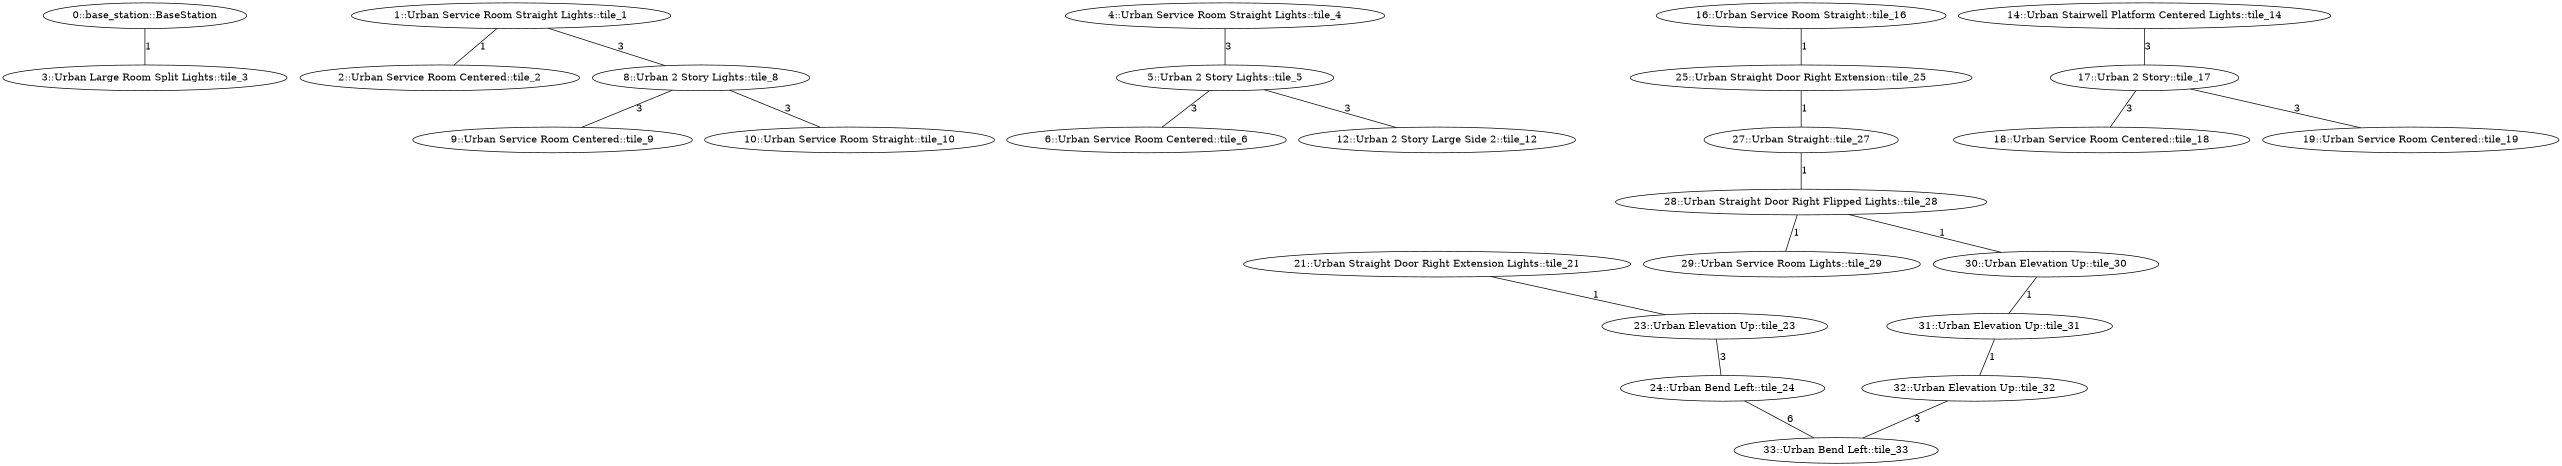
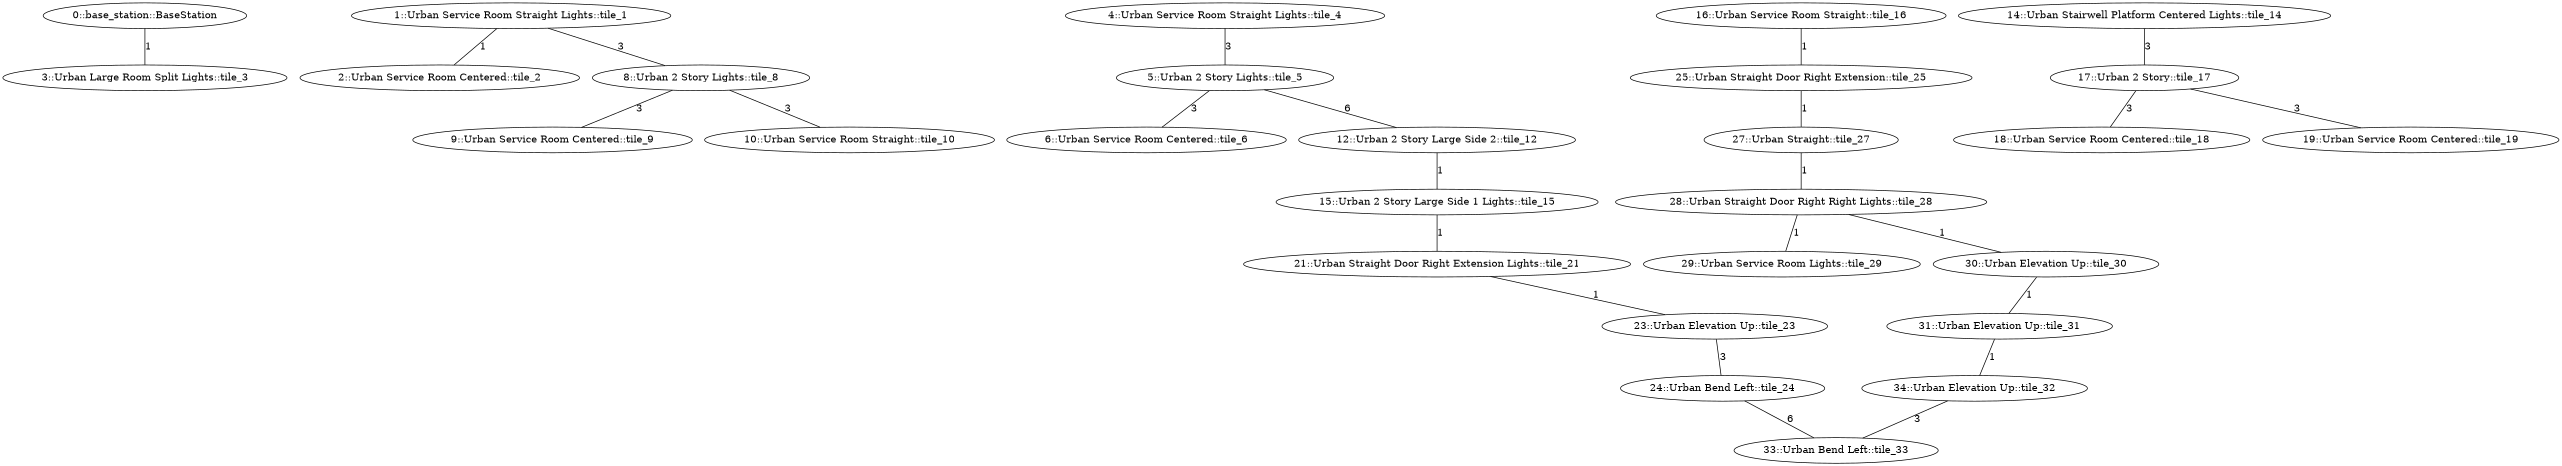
  graph {
    n1 [label="0::base_station::BaseStation"]
    n2 [label="3::Urban Large Room Split Lights::tile_3"]
    n3 [label="1::Urban Service Room Straight Lights::tile_1"]
    n4 [label="2::Urban Service Room Centered::tile_2"]
    n5 [label="8::Urban 2 Story Lights::tile_8"]
    n6 [label="9::Urban Service Room Centered::tile_9"]
    n7 [label="10::Urban Service Room Straight::tile_10"]
    n8 [label="4::Urban Service Room Straight Lights::tile_4"]
    n9 [label="5::Urban 2 Story Lights::tile_5"]
    n10 [label="6::Urban Service Room Centered::tile_6"]
    n11 [label="12::Urban 2 Story Large Side 2::tile_12"]
+   n12 [label="15::Urban 2 Story Large Side 1 Lights::tile_15"]
    n13 [label="14::Urban Stairwell Platform Centered Lights::tile_14"]
    n14 [label="17::Urban 2 Story::tile_17"]
    n15 [label="21::Urban Straight Door Right Extension Lights::tile_21"]
    n16 [label="16::Urban Service Room Straight::tile_16"]
    n17 [label="25::Urban Straight Door Right Extension::tile_25"]
    n18 [label="18::Urban Service Room Centered::tile_18"]
    n19 [label="19::Urban Service Room Centered::tile_19"]
    n20 [label="23::Urban Elevation Up::tile_23"]
    n21 [label="27::Urban Straight::tile_27"]
    n22 [label="24::Urban Bend Left::tile_24"]
    n23 [label="33::Urban Bend Left::tile_33"]
-   n24 [label="28::Urban Straight Door Right Flipped Lights::tile_28"]
+   n24 [label="28::Urban Straight Door Right Right Lights::tile_28"]
    n25 [label="29::Urban Service Room Lights::tile_29"]
    n26 [label="30::Urban Elevation Up::tile_30"]
    n27 [label="31::Urban Elevation Up::tile_31"]
-   n28 [label="32::Urban Elevation Up::tile_32"]
+   n28 [label="34::Urban Elevation Up::tile_32"]
    n1 -- n2 [label=1]
    n3 -- n4 [label=1]
    n3 -- n5 [label=3]
    n5 -- n6 [label=3]
    n5 -- n7 [label=3]
    n8 -- n9 [label=3]
    n9 -- n10 [label=3]
-   n9 -- n11 [label=3]
+   n9 -- n11 [label=6]
+   n11 -- n12 [label=1]
+   n12 -- n15 [label=1]
    n13 -- n14 [label=3]
    n14 -- n18 [label=3]
    n14 -- n19 [label=3]
    n15 -- n20 [label=1]
    n16 -- n17 [label=1]
    n17 -- n21 [label=1]
    n20 -- n22 [label=3]
    n21 -- n24 [label=1]
    n22 -- n23 [label=6]
    n24 -- n25 [label=1]
    n24 -- n26 [label=1]
    n26 -- n27 [label=1]
    n27 -- n28 [label=1]
    n28 -- n23 [label=3]
  }
